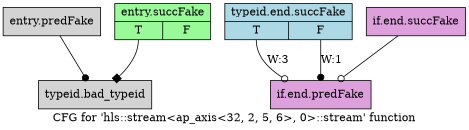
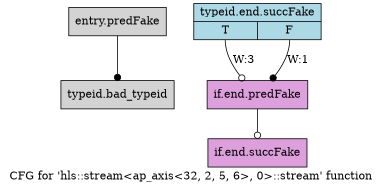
  digraph {
    label="CFG for 'hls::stream\<ap_axis\<32, 2, 5, 6\>, 0\>::stream' function"
    node [fillcolor=lightgrey shape=record style=filled filename="/proj/xbuilds/2019.2_0801_1/installs/lin64/Scout/HEAD/include/hls_stream.h" linenumber=72]
    edge [arrowhead=dot filename="/proj/xbuilds/2019.2_0801_1/installs/lin64/Scout/HEAD/include/hls_stream.h"]
    n1 [label="{entry.predFake}" filename="" linenumber=""]
    n2 [label="{typeid.bad_typeid}"]
-   n3 [fillcolor=palegreen label="{entry.succFake|{<s0>T|<s1>F}}"]
    n4 [fillcolor=lightblue label="{typeid.end.succFake|{<s0>T|<s1>F}}" linenumber=73]
    n5 [fillcolor=plum label="{if.end.predFake}" linenumber=84]
    n6 [fillcolor=plum label="{if.end.succFake}" linenumber=86]
    n1 -> n2
-   n3 -> n2 [arrowhead=box tailport=s0 filename=""]
    n4 -> n5 [arrowhead=odot label="W:3" tailport=s0]
    n4 -> n5 [label="W:1" tailport=s1]
-   n6 -> n5 [arrowhead=odot]
+   n5 -> n6 [arrowhead=odot]
  }
